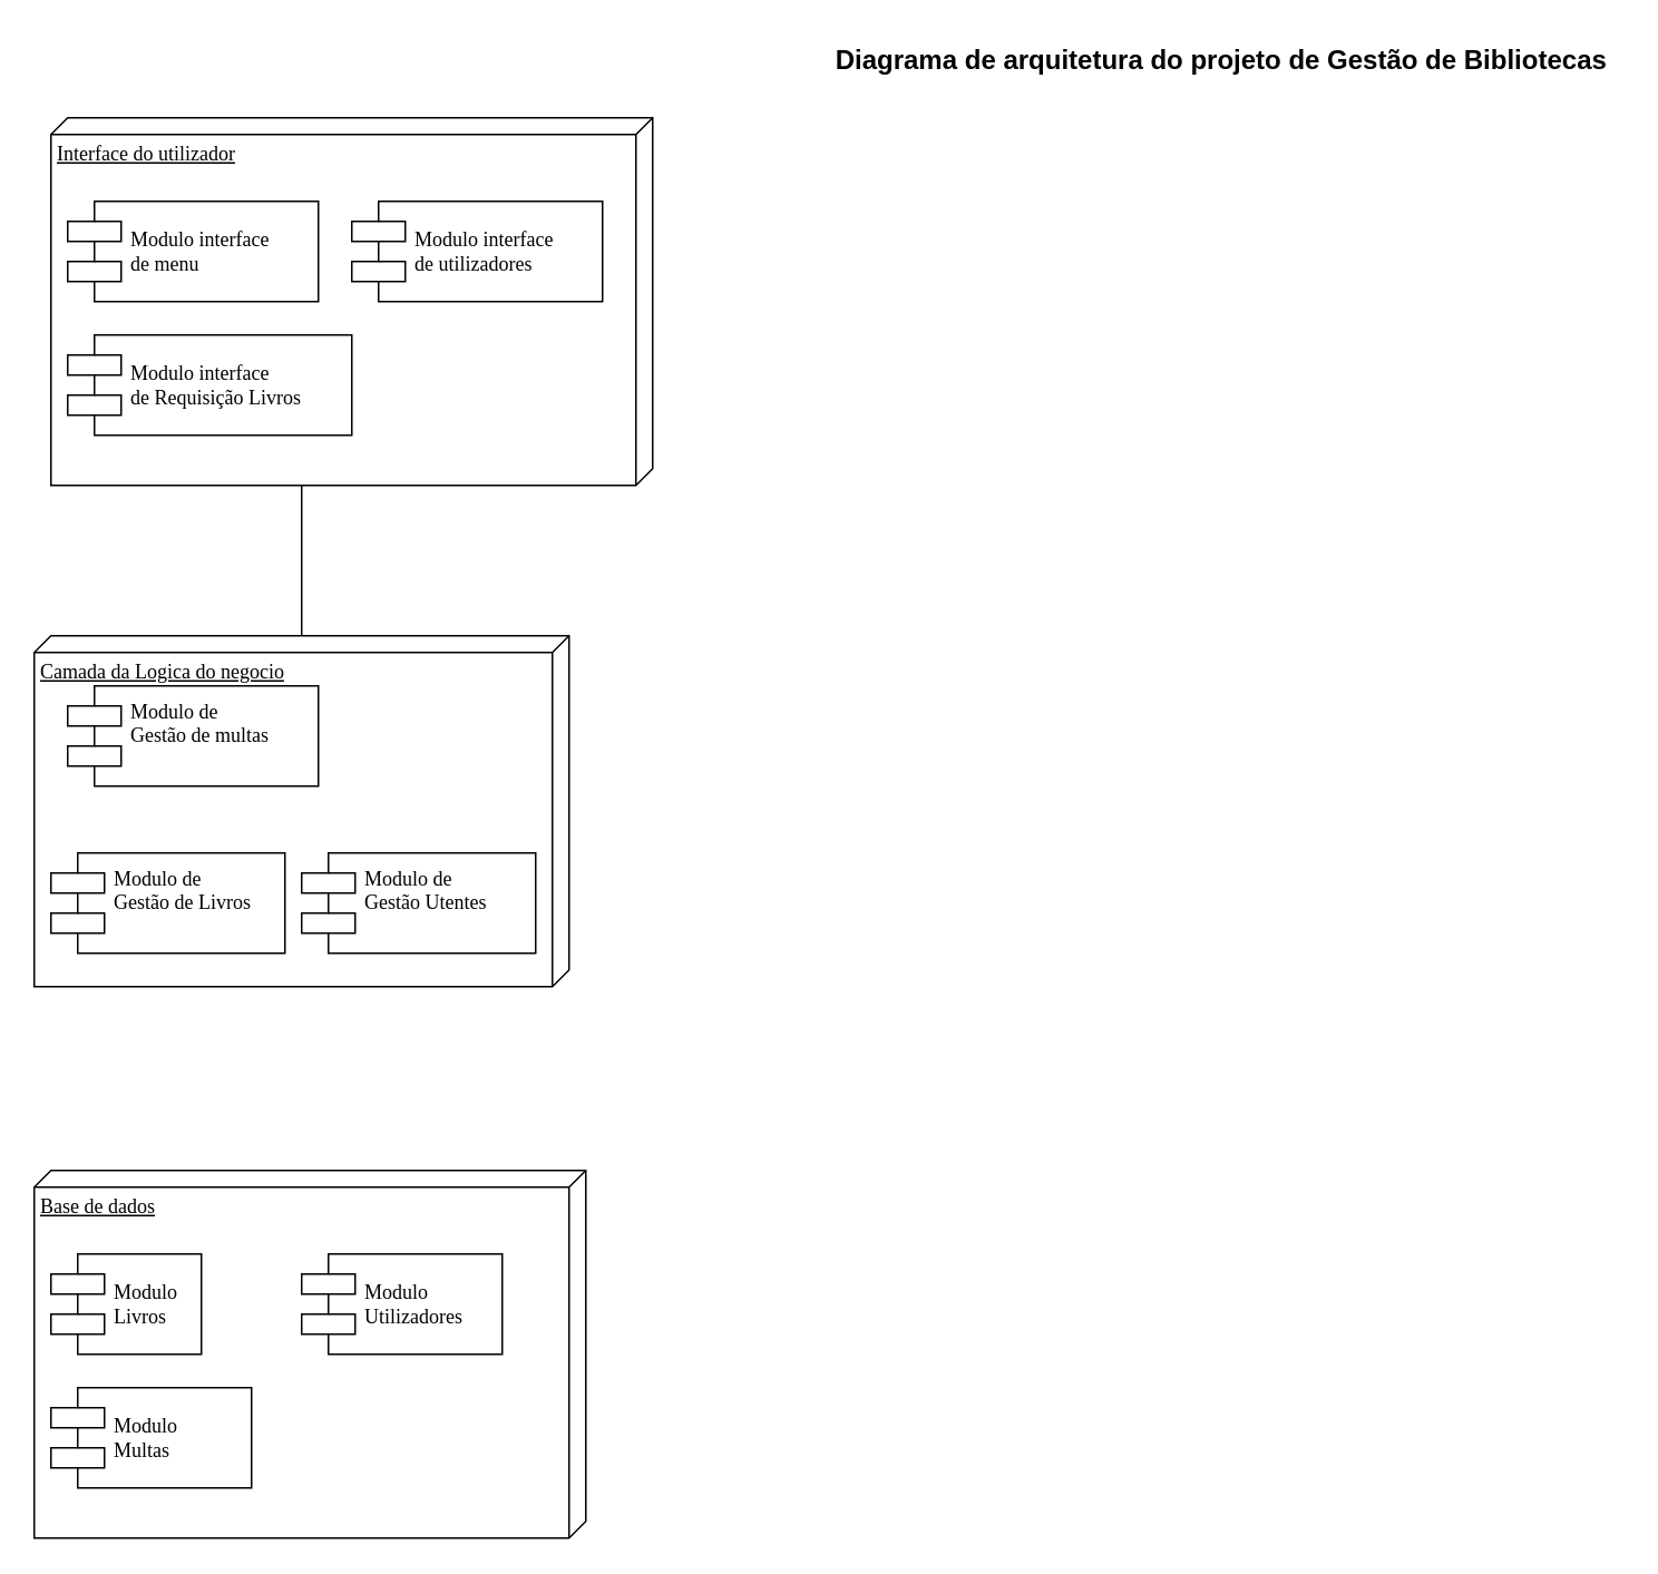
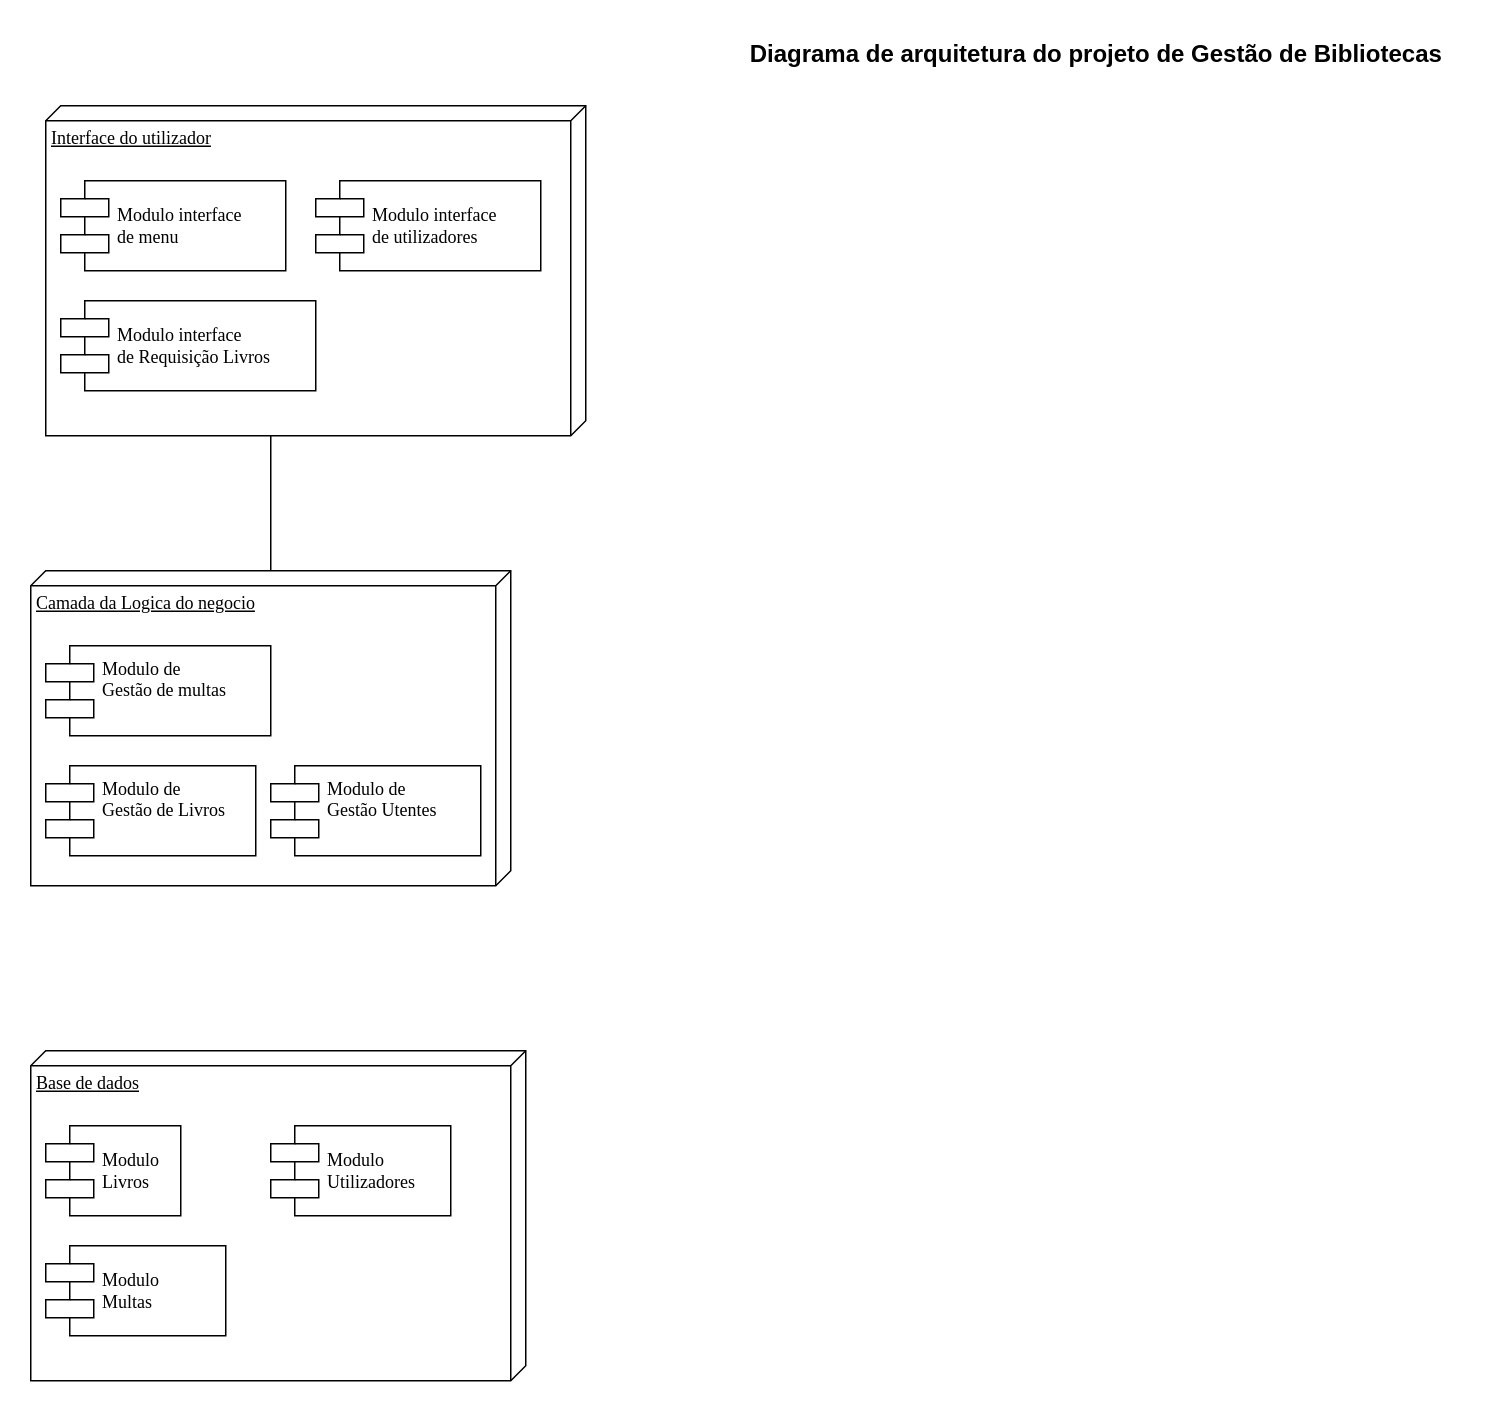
  <mxCell id="0" />
  <mxCell id="1" parent="0" />
  <mxCell id="2" value="Interface do utilizador" style="verticalAlign=top;align=left;spacingTop=8;spacingLeft=2;spacingRight=12;shape=cube;size=10;direction=south;fontStyle=4;html=1;rounded=0;shadow=0;comic=0;labelBackgroundColor=none;strokeWidth=1;fontFamily=Verdana;fontSize=12" parent="1" vertex="1"><mxGeometry x="30" y="70" width="360" height="220" as="geometry" /></mxCell>
  <mxCell id="3" value="Base de dados" style="verticalAlign=top;align=left;spacingTop=8;spacingLeft=2;spacingRight=12;shape=cube;size=10;direction=south;fontStyle=4;html=1;rounded=0;shadow=0;comic=0;labelBackgroundColor=none;strokeWidth=1;fontFamily=Verdana;fontSize=12" parent="1" vertex="1"><mxGeometry x="20" y="700" width="330" height="220" as="geometry" /></mxCell>
  <mxCell id="4" value="Camada da Logica do negocio" style="verticalAlign=top;align=left;spacingTop=8;spacingLeft=2;spacingRight=12;shape=cube;size=10;direction=south;fontStyle=4;html=1;rounded=0;shadow=0;comic=0;labelBackgroundColor=none;strokeWidth=1;fontFamily=Verdana;fontSize=12" parent="1" vertex="1"><mxGeometry x="20" y="380" width="320" height="210" as="geometry" /></mxCell>
- <mxCell id="5" value="Modulo de&amp;nbsp;&lt;div&gt;Gestão de multas&lt;br&gt;&lt;div&gt;&lt;br&gt;&lt;/div&gt;&lt;/div&gt;" style="shape=component;align=left;spacingLeft=36;rounded=0;shadow=0;comic=0;labelBackgroundColor=none;strokeWidth=1;fontFamily=Verdana;fontSize=12;html=1;" parent="1" vertex="1"><mxGeometry x="40" y="410" width="150" height="60" as="geometry" /></mxCell>
+ <mxCell id="5" value="Modulo de&amp;nbsp;&lt;div&gt;Gestão de multas&lt;br&gt;&lt;div&gt;&lt;br&gt;&lt;/div&gt;&lt;/div&gt;" style="shape=component;align=left;spacingLeft=36;rounded=0;shadow=0;comic=0;labelBackgroundColor=none;strokeWidth=1;fontFamily=Verdana;fontSize=12;html=1;" parent="1" vertex="1"><mxGeometry x="30" y="430" width="150" height="60" as="geometry" /></mxCell>
  <mxCell id="6" value="&lt;div&gt;Modulo&lt;/div&gt;Livros" style="shape=component;align=left;spacingLeft=36;rounded=0;shadow=0;comic=0;labelBackgroundColor=none;strokeWidth=1;fontFamily=Verdana;fontSize=12;html=1;" parent="1" vertex="1"><mxGeometry x="30" y="750" width="90" height="60" as="geometry" /></mxCell>
  <mxCell id="7" value="Modulo interface&amp;nbsp;&lt;div&gt;de menu&lt;/div&gt;" style="shape=component;align=left;spacingLeft=36;rounded=0;shadow=0;comic=0;labelBackgroundColor=none;strokeWidth=1;fontFamily=Verdana;fontSize=12;html=1;" parent="1" vertex="1"><mxGeometry x="40" y="120" width="150" height="60" as="geometry" /></mxCell>
  <mxCell id="8" style="edgeStyle=orthogonalEdgeStyle;rounded=0;html=1;labelBackgroundColor=none;startArrow=none;startFill=0;startSize=8;endArrow=none;endFill=0;endSize=16;fontFamily=Verdana;fontSize=12;" parent="1" source="4" target="2" edge="1"><mxGeometry relative="1" as="geometry"><Array as="points"><mxPoint x="195" y="485" /></Array></mxGeometry></mxCell>
  <mxCell id="9" value="Modulo de&amp;nbsp;&lt;div&gt;Gestão Utentes&lt;div&gt;&lt;br&gt;&lt;/div&gt;&lt;/div&gt;" style="shape=component;align=left;spacingLeft=36;rounded=0;shadow=0;comic=0;labelBackgroundColor=none;strokeWidth=1;fontFamily=Verdana;fontSize=12;html=1;" parent="1" vertex="1"><mxGeometry x="180" y="510" width="140" height="60" as="geometry" /></mxCell>
  <mxCell id="10" value="Modulo de&amp;nbsp;&lt;div&gt;Gestão de Livros&lt;br&gt;&lt;div&gt;&lt;br&gt;&lt;/div&gt;&lt;/div&gt;" style="shape=component;align=left;spacingLeft=36;rounded=0;shadow=0;comic=0;labelBackgroundColor=none;strokeWidth=1;fontFamily=Verdana;fontSize=12;html=1;" parent="1" vertex="1"><mxGeometry x="30" y="510" width="140" height="60" as="geometry" /></mxCell>
  <mxCell id="11" value="Modulo interface&amp;nbsp;&lt;div&gt;de utilizadores&lt;/div&gt;" style="shape=component;align=left;spacingLeft=36;rounded=0;shadow=0;comic=0;labelBackgroundColor=none;strokeWidth=1;fontFamily=Verdana;fontSize=12;html=1;" parent="1" vertex="1"><mxGeometry x="210" y="120" width="150" height="60" as="geometry" /></mxCell>
  <mxCell id="12" value="Modulo interface&amp;nbsp;&lt;div&gt;de Requisição Livros&lt;/div&gt;" style="shape=component;align=left;spacingLeft=36;rounded=0;shadow=0;comic=0;labelBackgroundColor=none;strokeWidth=1;fontFamily=Verdana;fontSize=12;html=1;" parent="1" vertex="1"><mxGeometry x="40" y="200" width="170" height="60" as="geometry" /></mxCell>
  <mxCell id="13" value="&lt;div&gt;Modulo&lt;/div&gt;Utilizadores" style="shape=component;align=left;spacingLeft=36;rounded=0;shadow=0;comic=0;labelBackgroundColor=none;strokeWidth=1;fontFamily=Verdana;fontSize=12;html=1;" vertex="1" parent="1"><mxGeometry x="180" y="750" width="120" height="60" as="geometry" /></mxCell>
  <mxCell id="14" value="&lt;div&gt;Modulo&lt;/div&gt;Multas" style="shape=component;align=left;spacingLeft=36;rounded=0;shadow=0;comic=0;labelBackgroundColor=none;strokeWidth=1;fontFamily=Verdana;fontSize=12;html=1;" vertex="1" parent="1"><mxGeometry x="30" y="830" width="120" height="60" as="geometry" /></mxCell>
  <mxCell id="15" value="&lt;b&gt;&lt;font style=&quot;font-size: 16px;&quot;&gt;Diagrama de arquitetura do projeto de Gestão de Bibliotecas&lt;/font&gt;&lt;/b&gt;" style="text;html=1;align=center;verticalAlign=middle;resizable=0;points=[];autosize=1;strokeColor=none;fillColor=none;" vertex="1" parent="1"><mxGeometry x="490" y="20" width="480" height="30" as="geometry" /></mxCell>
